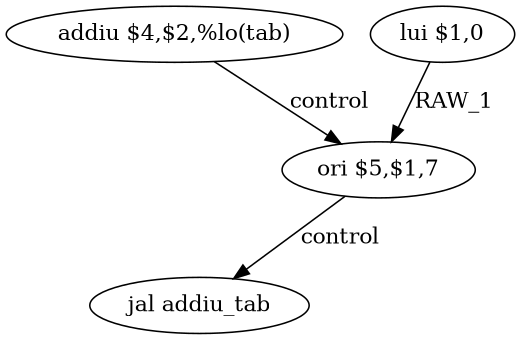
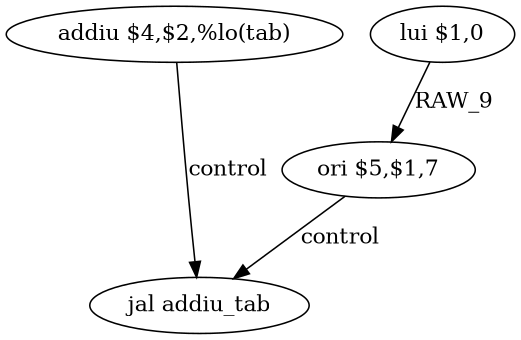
  digraph {
    node [shape=ellipse]
    n1 [label="addiu $4,$2,%lo(tab)"]
    n2 [label="jal addiu_tab"]
    n3 [label="lui $1,0"]
    n4 [label="ori $5,$1,7"]
-   n1 -> n4 [label=control]
-   n3 -> n4 [label=RAW_1]
+   n1 -> n2 [label=control]
+   n3 -> n4 [label=RAW_9]
    n4 -> n2 [label=control]
  }
